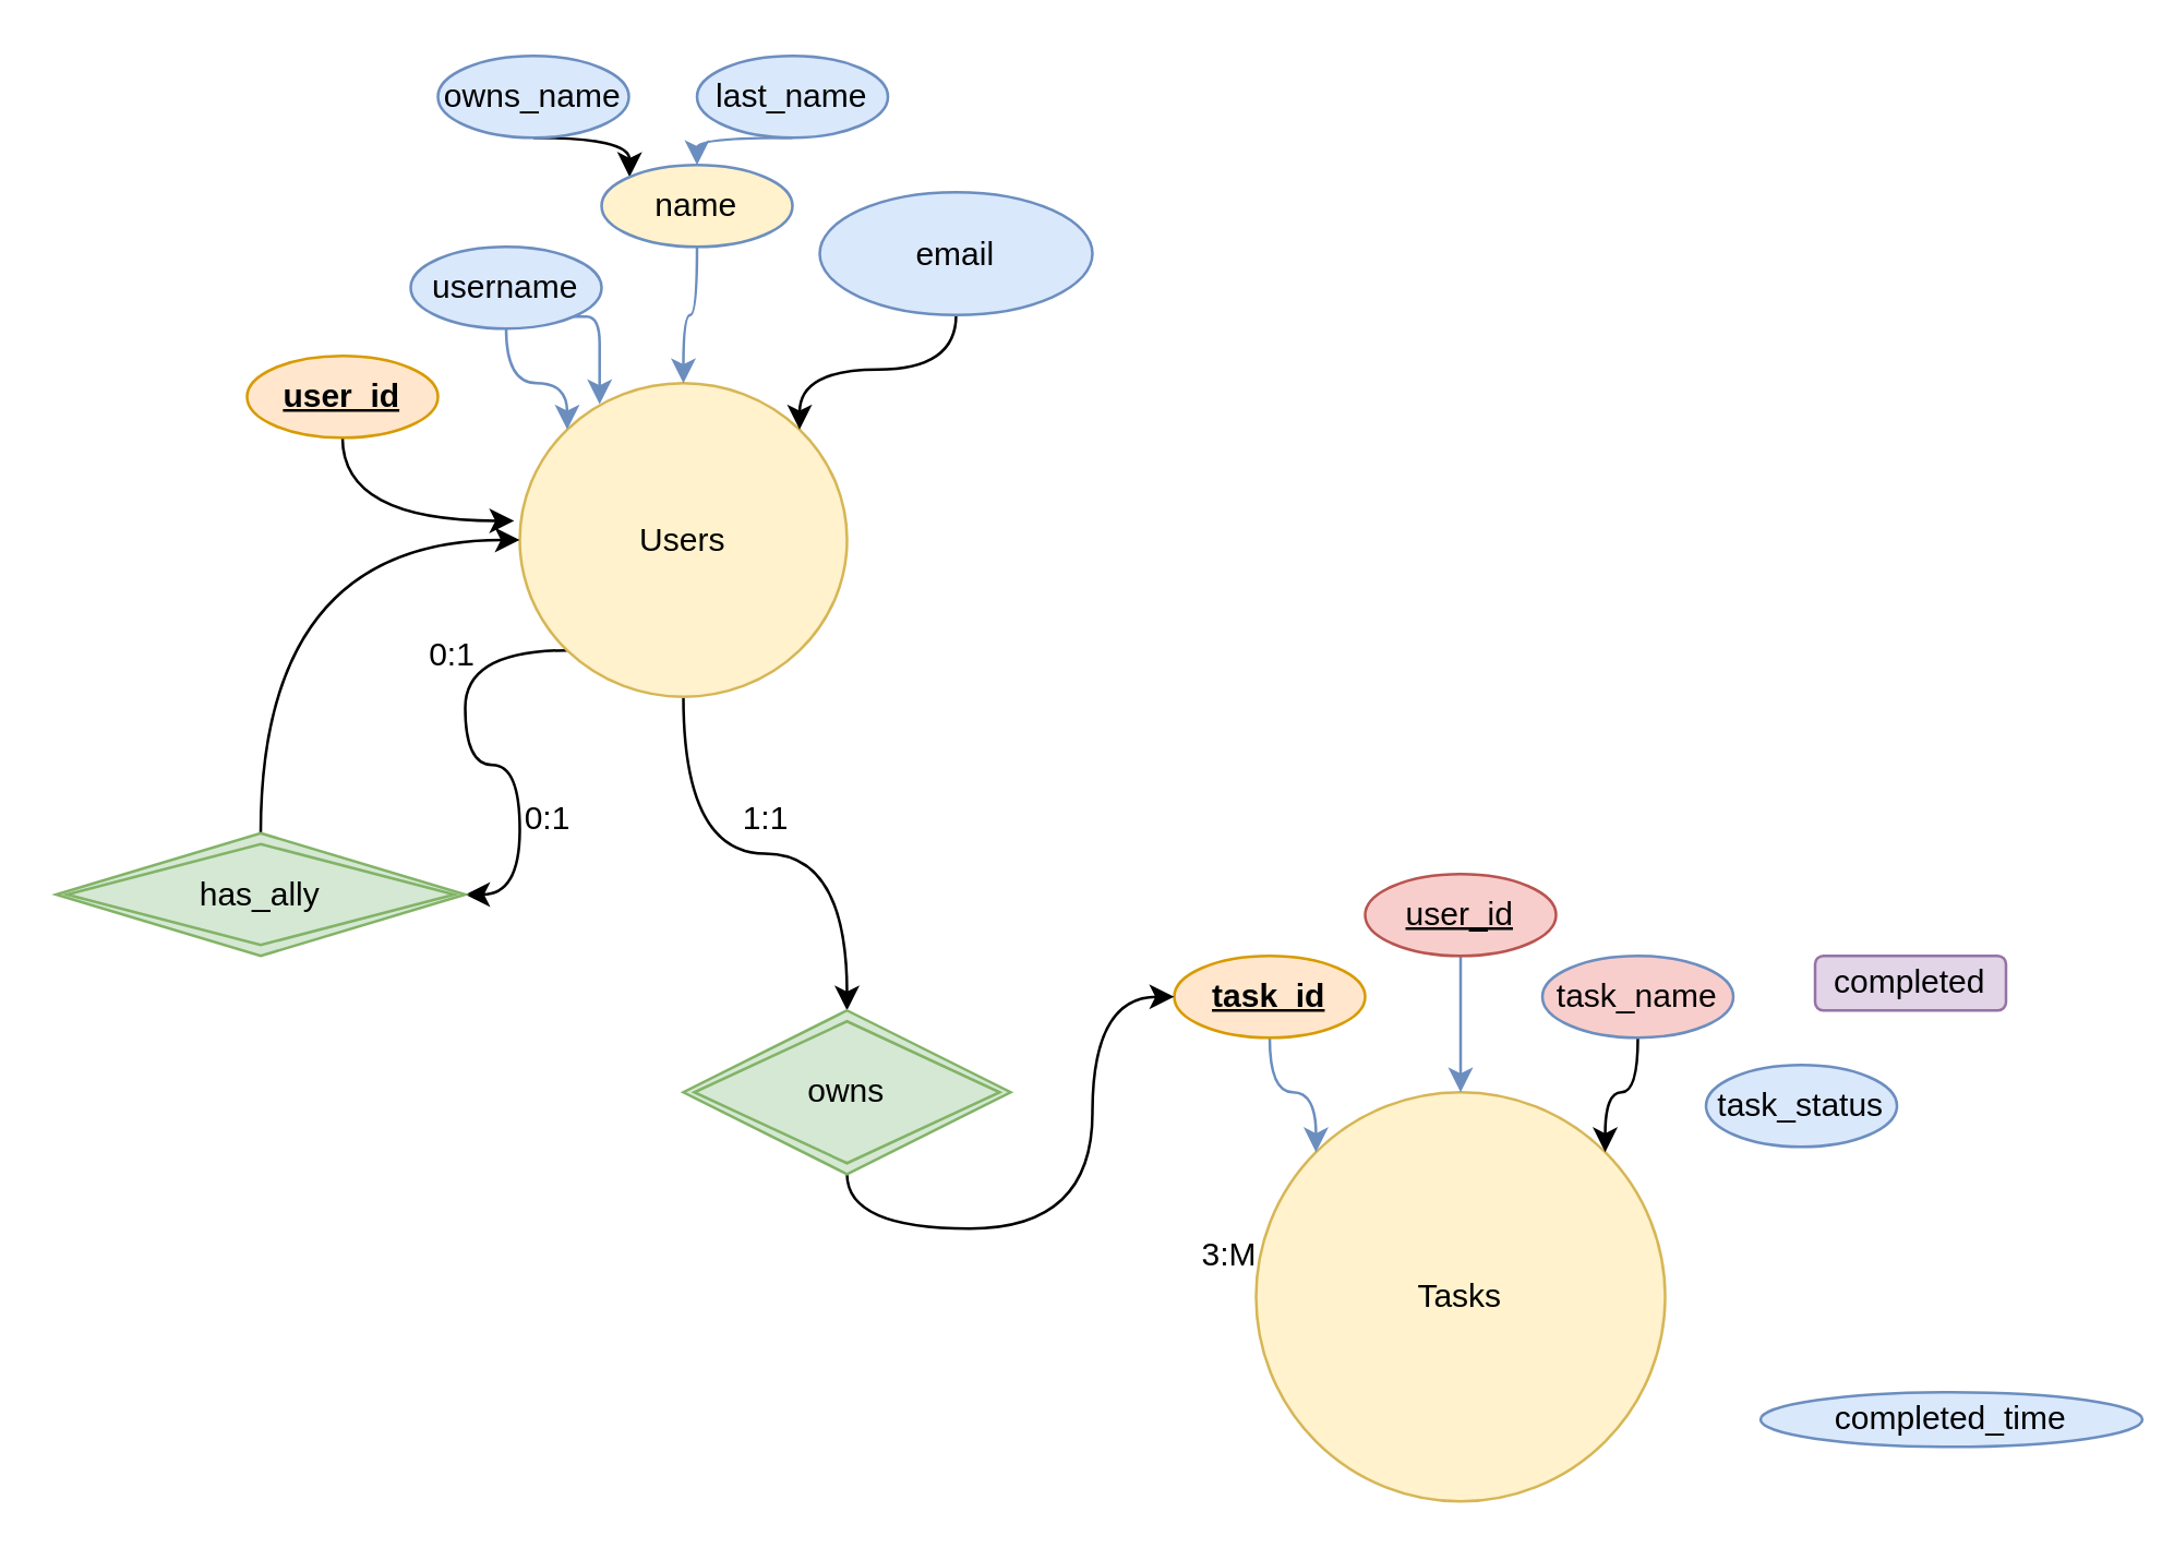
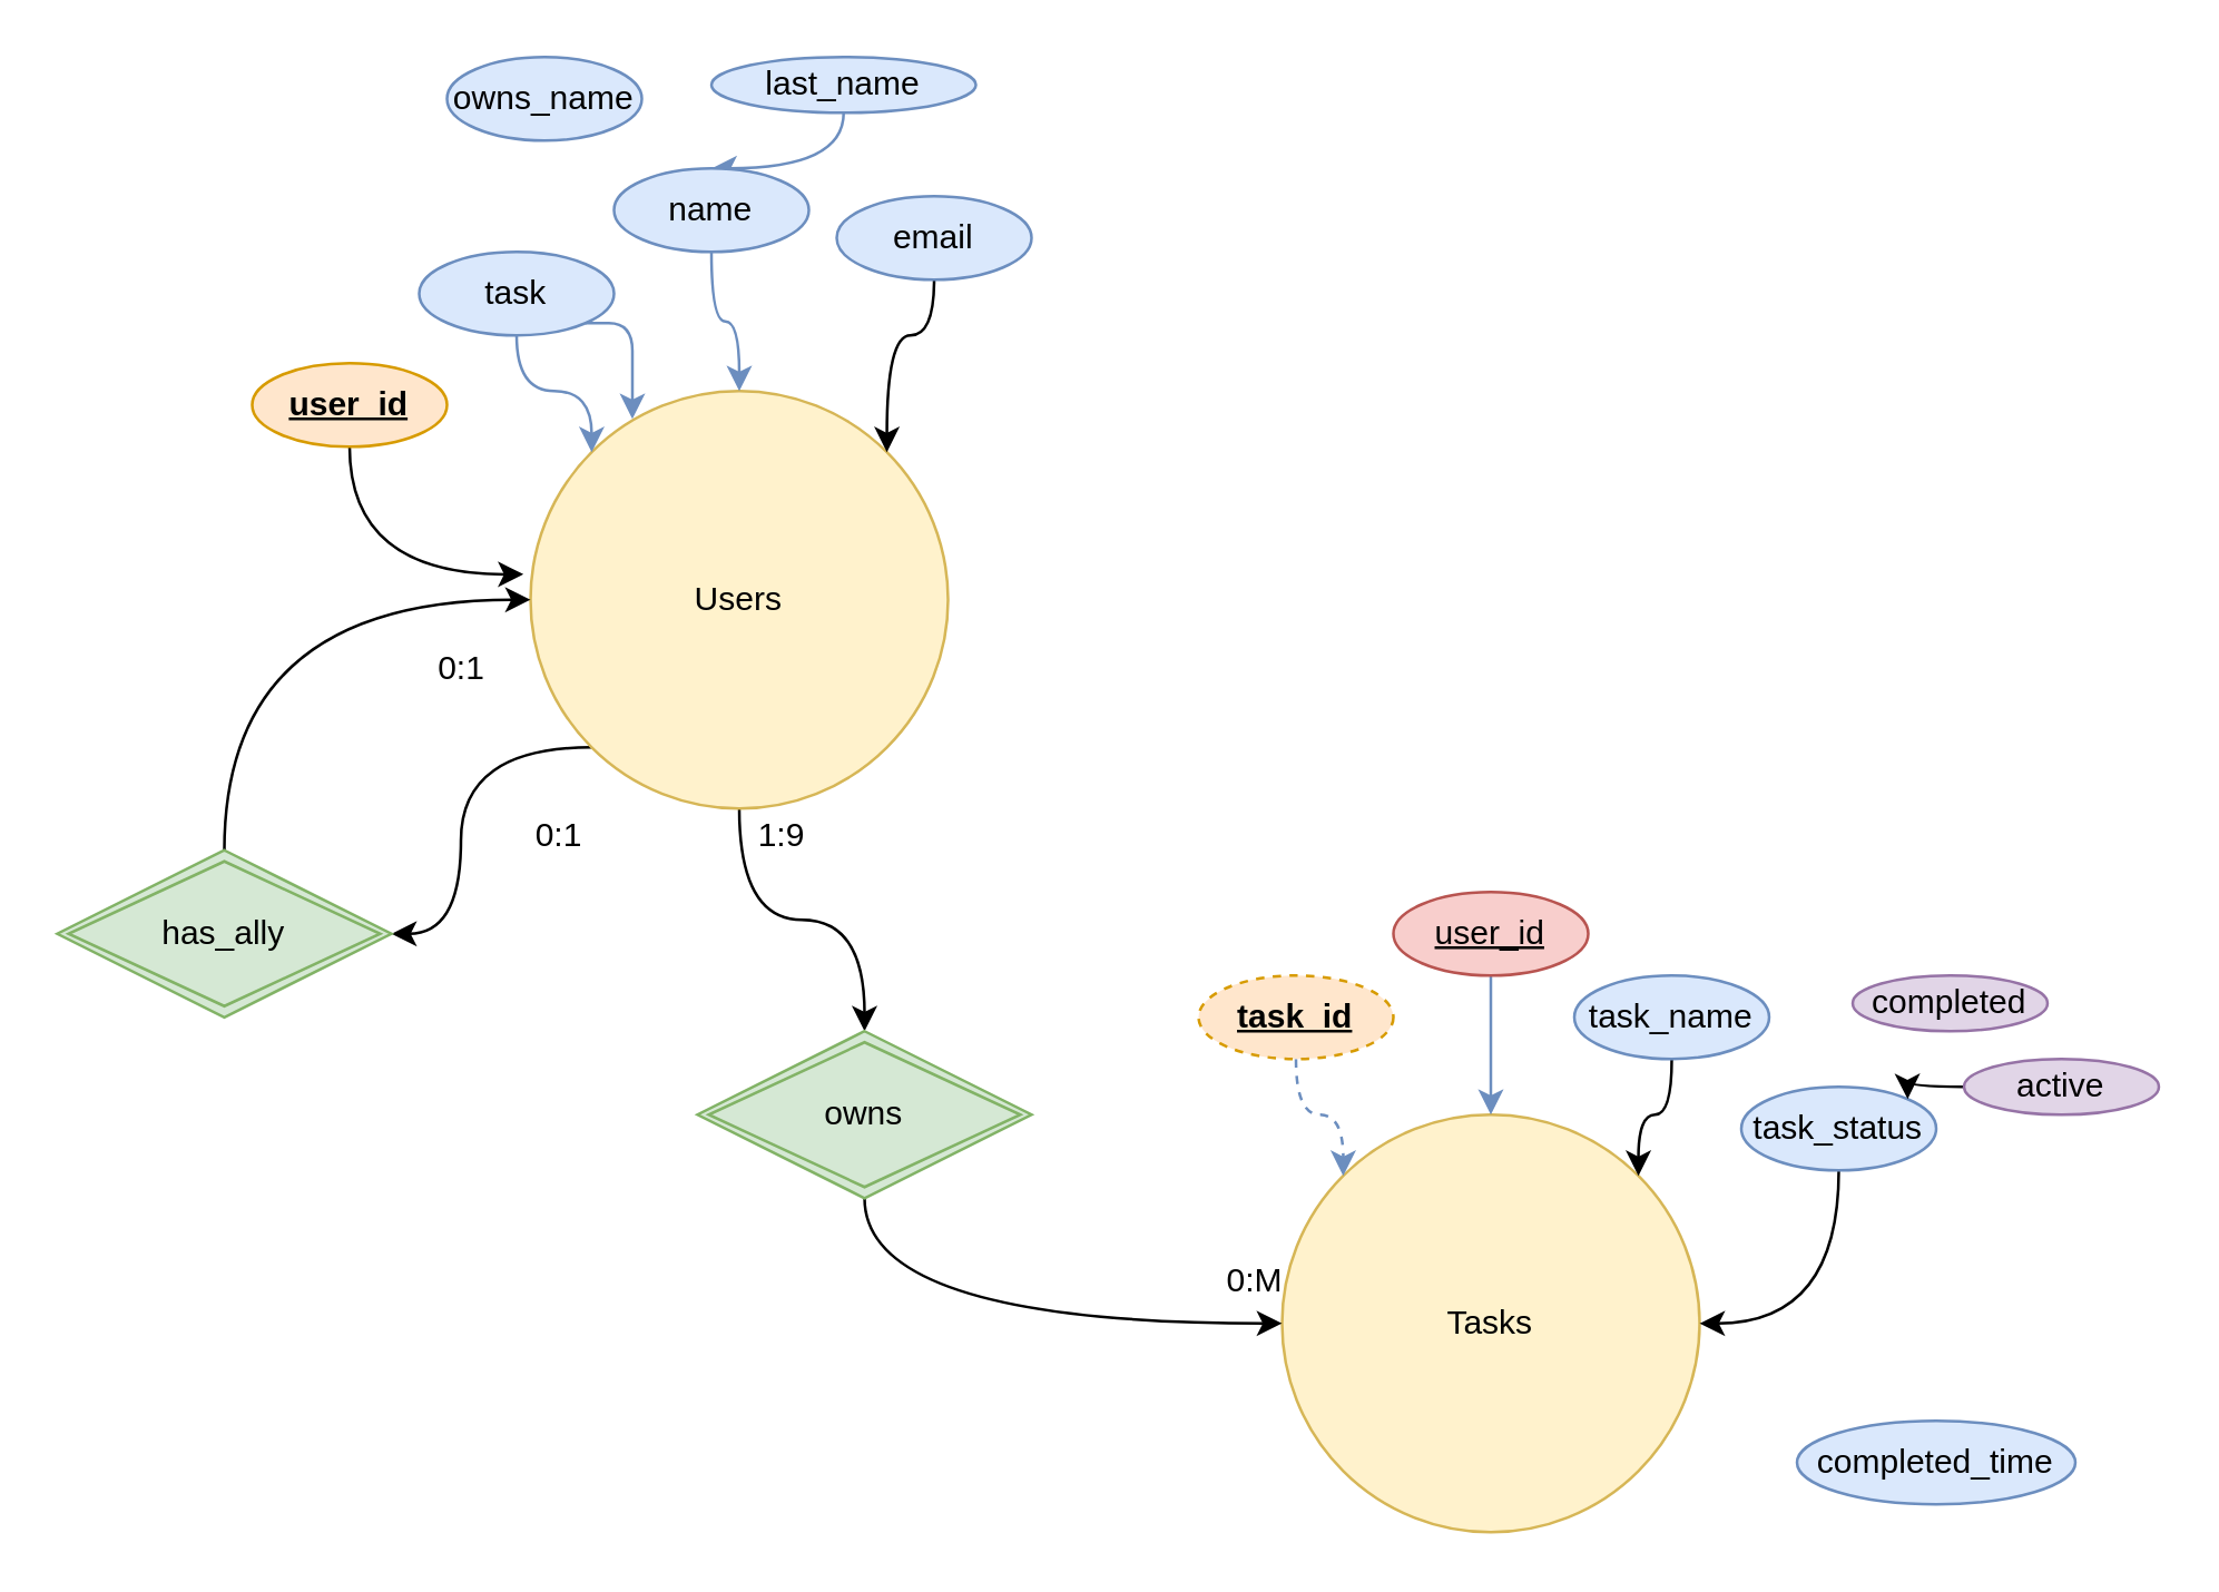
  <mxCell id="0" />
  <mxCell id="1" parent="0" />
  <mxCell id="2" style="edgeStyle=orthogonalEdgeStyle;curved=1;rounded=1;orthogonalLoop=1;jettySize=auto;html=1;exitX=0.5;exitY=1;exitDx=0;exitDy=0;entryX=0.5;entryY=0;entryDx=0;entryDy=0;strokeWidth=1;" edge="1" parent="1" source="4" target="32"><mxGeometry relative="1" as="geometry" /></mxCell>
  <mxCell id="3" style="edgeStyle=orthogonalEdgeStyle;curved=1;rounded=1;orthogonalLoop=1;jettySize=auto;html=1;exitX=0;exitY=1;exitDx=0;exitDy=0;entryX=1;entryY=0.5;entryDx=0;entryDy=0;strokeWidth=1;" edge="1" parent="1" source="4" target="36"><mxGeometry relative="1" as="geometry" /></mxCell>
- <mxCell id="4" value="Users" style="ellipse;whiteSpace=wrap;html=1;aspect=fixed;fillColor=#fff2cc;strokeColor=#d6b656;" vertex="1" parent="1"><mxGeometry x="190" y="140" width="120" height="115" as="geometry" /></mxCell>
+ <mxCell id="4" value="Users" style="ellipse;whiteSpace=wrap;html=1;aspect=fixed;fillColor=#fff2cc;strokeColor=#d6b656;" vertex="1" parent="1"><mxGeometry x="190" y="140" width="150" height="150" as="geometry" /></mxCell>
  <mxCell id="5" style="edgeStyle=orthogonalEdgeStyle;rounded=1;orthogonalLoop=1;jettySize=auto;html=1;exitX=0.5;exitY=1;exitDx=0;exitDy=0;entryX=-0.017;entryY=0.439;entryDx=0;entryDy=0;entryPerimeter=0;curved=1;strokeWidth=1;" edge="1" parent="1" source="6" target="4"><mxGeometry relative="1" as="geometry"><mxPoint x="125" y="220" as="targetPoint" /></mxGeometry></mxCell>
  <mxCell id="6" value="user_id" style="ellipse;whiteSpace=wrap;html=1;fillColor=#ffe6cc;strokeColor=#d79b00;fontStyle=5" vertex="1" parent="1"><mxGeometry x="90" y="130" width="70" height="30" as="geometry" /></mxCell>
- <mxCell id="7" style="edgeStyle=orthogonalEdgeStyle;curved=1;rounded=1;orthogonalLoop=1;jettySize=auto;html=1;exitX=0.5;exitY=1;exitDx=0;exitDy=0;entryX=0;entryY=0;entryDx=0;entryDy=0;strokeWidth=1;" edge="1" parent="1" source="8" target="14"><mxGeometry relative="1" as="geometry" /></mxCell>
  <mxCell id="8" value="owns_name" style="ellipse;whiteSpace=wrap;html=1;fillColor=#dae8fc;strokeColor=#6c8ebf;" vertex="1" parent="1"><mxGeometry x="160" y="20" width="70" height="30" as="geometry" /></mxCell>
  <mxCell id="9" style="edgeStyle=orthogonalEdgeStyle;curved=1;rounded=1;orthogonalLoop=1;jettySize=auto;html=1;exitX=0.5;exitY=1;exitDx=0;exitDy=0;entryX=1;entryY=0;entryDx=0;entryDy=0;strokeWidth=1;" edge="1" parent="1" source="10" target="4"><mxGeometry relative="1" as="geometry" /></mxCell>
- <mxCell id="10" value="email" style="ellipse;whiteSpace=wrap;html=1;fillColor=#dae8fc;strokeColor=#6c8ebf;" vertex="1" parent="1"><mxGeometry x="300" y="70" width="100" height="45" as="geometry" /></mxCell>
+ <mxCell id="10" value="email" style="ellipse;whiteSpace=wrap;html=1;fillColor=#dae8fc;strokeColor=#6c8ebf;" vertex="1" parent="1"><mxGeometry x="300" y="70" width="70" height="30" as="geometry" /></mxCell>
  <mxCell id="11" style="edgeStyle=orthogonalEdgeStyle;curved=1;rounded=1;orthogonalLoop=1;jettySize=auto;html=1;exitX=0.5;exitY=1;exitDx=0;exitDy=0;entryX=0.5;entryY=0;entryDx=0;entryDy=0;strokeWidth=1;fillColor=#dae8fc;strokeColor=#6c8ebf;" edge="1" parent="1" source="12" target="14"><mxGeometry relative="1" as="geometry" /></mxCell>
- <mxCell id="12" value="last_name" style="ellipse;whiteSpace=wrap;html=1;fillColor=#dae8fc;strokeColor=#6c8ebf;" vertex="1" parent="1"><mxGeometry x="255" y="20" width="70" height="30" as="geometry" /></mxCell>
+ <mxCell id="12" value="last_name" style="ellipse;whiteSpace=wrap;html=1;fillColor=#dae8fc;strokeColor=#6c8ebf;" vertex="1" parent="1"><mxGeometry x="255" y="20" width="95" height="20" as="geometry" /></mxCell>
  <mxCell id="13" style="edgeStyle=orthogonalEdgeStyle;curved=1;rounded=1;orthogonalLoop=1;jettySize=auto;html=1;exitX=0.5;exitY=1;exitDx=0;exitDy=0;entryX=0.5;entryY=0;entryDx=0;entryDy=0;strokeWidth=1;fillColor=#dae8fc;strokeColor=#6c8ebf;" edge="1" parent="1" source="14" target="4"><mxGeometry relative="1" as="geometry" /></mxCell>
- <mxCell id="14" value="name" style="ellipse;whiteSpace=wrap;html=1;fillColor=#fff2cc;strokeColor=#6c8ebf;" vertex="1" parent="1"><mxGeometry x="220" y="60" width="70" height="30" as="geometry" /></mxCell>
+ <mxCell id="14" value="name" style="ellipse;whiteSpace=wrap;html=1;fillColor=#dae8fc;strokeColor=#6c8ebf;" vertex="1" parent="1"><mxGeometry x="220" y="60" width="70" height="30" as="geometry" /></mxCell>
  <mxCell id="15" style="edgeStyle=orthogonalEdgeStyle;rounded=1;orthogonalLoop=1;jettySize=auto;html=1;exitX=1;exitY=1;exitDx=0;exitDy=0;entryX=0.244;entryY=0.067;entryDx=0;entryDy=0;entryPerimeter=0;strokeColor=#6c8ebf;fillColor=#dae8fc;" edge="1" parent="1" source="17" target="4"><mxGeometry relative="1" as="geometry" /></mxCell>
  <mxCell id="16" style="edgeStyle=orthogonalEdgeStyle;curved=1;rounded=1;orthogonalLoop=1;jettySize=auto;html=1;exitX=0.5;exitY=1;exitDx=0;exitDy=0;entryX=0;entryY=0;entryDx=0;entryDy=0;strokeWidth=1;fillColor=#dae8fc;strokeColor=#6c8ebf;" edge="1" parent="1" source="17" target="4"><mxGeometry relative="1" as="geometry" /></mxCell>
- <mxCell id="17" value="username" style="ellipse;whiteSpace=wrap;html=1;fillColor=#dae8fc;strokeColor=#6c8ebf;" vertex="1" parent="1"><mxGeometry x="150" y="90" width="70" height="30" as="geometry" /></mxCell>
+ <mxCell id="17" value="task" style="ellipse;whiteSpace=wrap;html=1;fillColor=#dae8fc;strokeColor=#6c8ebf;" vertex="1" parent="1"><mxGeometry x="150" y="90" width="70" height="30" as="geometry" /></mxCell>
  <mxCell id="18" value="Tasks" style="ellipse;whiteSpace=wrap;html=1;aspect=fixed;fillColor=#fff2cc;strokeColor=#d6b656;" vertex="1" parent="1"><mxGeometry x="460" y="400" width="150" height="150" as="geometry" /></mxCell>
  <mxCell id="19" style="edgeStyle=orthogonalEdgeStyle;curved=1;rounded=1;orthogonalLoop=1;jettySize=auto;html=1;exitX=0.5;exitY=1;exitDx=0;exitDy=0;entryX=1;entryY=0;entryDx=0;entryDy=0;strokeWidth=1;" edge="1" parent="1" source="20" target="18"><mxGeometry relative="1" as="geometry" /></mxCell>
- <mxCell id="20" value="task_name" style="ellipse;whiteSpace=wrap;html=1;fillColor=#f8cecc;strokeColor=#6c8ebf;" vertex="1" parent="1"><mxGeometry x="565" y="350" width="70" height="30" as="geometry" /></mxCell>
+ <mxCell id="20" value="task_name" style="ellipse;whiteSpace=wrap;html=1;fillColor=#dae8fc;strokeColor=#6c8ebf;" vertex="1" parent="1"><mxGeometry x="565" y="350" width="70" height="30" as="geometry" /></mxCell>
  <mxCell id="21" style="edgeStyle=orthogonalEdgeStyle;curved=1;rounded=1;orthogonalLoop=1;jettySize=auto;html=1;exitX=0.5;exitY=1;exitDx=0;exitDy=0;entryX=0.5;entryY=0;entryDx=0;entryDy=0;strokeWidth=1;fillColor=#dae8fc;strokeColor=#6c8ebf;" edge="1" parent="1" source="22" target="18"><mxGeometry relative="1" as="geometry" /></mxCell>
  <mxCell id="22" value="user_id" style="ellipse;whiteSpace=wrap;html=1;fillColor=#f8cecc;strokeColor=#b85450;gradientColor=none;&#10;text-decoration: underline;fontStyle=4" vertex="1" parent="1"><mxGeometry x="500" y="320" width="70" height="30" as="geometry" /></mxCell>
- <mxCell id="23" style="edgeStyle=orthogonalEdgeStyle;curved=1;rounded=1;orthogonalLoop=1;jettySize=auto;html=1;exitX=0.5;exitY=1;exitDx=0;exitDy=0;entryX=0;entryY=0;entryDx=0;entryDy=0;strokeWidth=1;fillColor=#dae8fc;strokeColor=#6c8ebf;" edge="1" parent="1" source="24" target="18"><mxGeometry relative="1" as="geometry" /></mxCell>
- <mxCell id="24" value="task_id" style="ellipse;whiteSpace=wrap;html=1;fillColor=#ffe6cc;strokeColor=#d79b00;fontStyle=5" vertex="1" parent="1"><mxGeometry x="430" y="350" width="70" height="30" as="geometry" /></mxCell>
+ <mxCell id="23" style="edgeStyle=orthogonalEdgeStyle;curved=1;rounded=1;orthogonalLoop=1;jettySize=auto;html=1;exitX=0.5;exitY=1;exitDx=0;exitDy=0;entryX=0;entryY=0;entryDx=0;entryDy=0;strokeWidth=1;fillColor=#dae8fc;strokeColor=#6c8ebf;dashed=1;" edge="1" parent="1" source="24" target="18"><mxGeometry relative="1" as="geometry" /></mxCell>
+ <mxCell id="24" value="task_id" style="ellipse;whiteSpace=wrap;html=1;fillColor=#ffe6cc;strokeColor=#d79b00;fontStyle=5;dashed=1;" vertex="1" parent="1"><mxGeometry x="430" y="350" width="70" height="30" as="geometry" /></mxCell>
+ <mxCell id="25" style="edgeStyle=orthogonalEdgeStyle;curved=1;rounded=1;orthogonalLoop=1;jettySize=auto;html=1;exitX=0.5;exitY=1;exitDx=0;exitDy=0;entryX=1;entryY=0.5;entryDx=0;entryDy=0;strokeWidth=1;" edge="1" parent="1" source="26" target="18"><mxGeometry relative="1" as="geometry" /></mxCell>
  <mxCell id="26" value="task_status" style="ellipse;whiteSpace=wrap;html=1;fillColor=#dae8fc;strokeColor=#6c8ebf;" vertex="1" parent="1"><mxGeometry x="625" y="390" width="70" height="30" as="geometry" /></mxCell>
- <mxCell id="29" value="completed" style="whiteSpace=wrap;html=1;fillColor=#e1d5e7;strokeColor=#9673a6;rounded=1;" vertex="1" parent="1"><mxGeometry x="665" y="350" width="70" height="20" as="geometry" /></mxCell>
- <mxCell id="30" value="completed_time" style="ellipse;whiteSpace=wrap;html=1;fillColor=#dae8fc;strokeColor=#6c8ebf;" vertex="1" parent="1"><mxGeometry x="645" y="510" width="140" height="20" as="geometry" /></mxCell>
- <mxCell id="31" style="edgeStyle=orthogonalEdgeStyle;curved=1;rounded=1;orthogonalLoop=1;jettySize=auto;html=1;exitX=0.5;exitY=1;exitDx=0;exitDy=0;strokeWidth=1;" edge="1" parent="1" source="32" target="24"><mxGeometry relative="1" as="geometry" /></mxCell>
+ <mxCell id="27" style="edgeStyle=orthogonalEdgeStyle;curved=1;rounded=1;orthogonalLoop=1;jettySize=auto;html=1;exitX=0;exitY=0.5;exitDx=0;exitDy=0;entryX=1;entryY=0;entryDx=0;entryDy=0;strokeWidth=1;" edge="1" parent="1" source="28" target="26"><mxGeometry relative="1" as="geometry" /></mxCell>
+ <mxCell id="28" value="active" style="ellipse;whiteSpace=wrap;html=1;fillColor=#e1d5e7;strokeColor=#9673a6;" vertex="1" parent="1"><mxGeometry x="705" y="380" width="70" height="20" as="geometry" /></mxCell>
+ <mxCell id="29" value="completed" style="ellipse;whiteSpace=wrap;html=1;fillColor=#e1d5e7;strokeColor=#9673a6;" vertex="1" parent="1"><mxGeometry x="665" y="350" width="70" height="20" as="geometry" /></mxCell>
+ <mxCell id="30" value="completed_time" style="ellipse;whiteSpace=wrap;html=1;fillColor=#dae8fc;strokeColor=#6c8ebf;" vertex="1" parent="1"><mxGeometry x="645" y="510" width="100" height="30" as="geometry" /></mxCell>
+ <mxCell id="31" style="edgeStyle=orthogonalEdgeStyle;curved=1;rounded=1;orthogonalLoop=1;jettySize=auto;html=1;exitX=0.5;exitY=1;exitDx=0;exitDy=0;entryX=0;entryY=0.5;entryDx=0;entryDy=0;strokeWidth=1;" edge="1" parent="1" source="32" target="18"><mxGeometry relative="1" as="geometry" /></mxCell>
  <mxCell id="32" value="owns" style="shape=rhombus;double=1;perimeter=rhombusPerimeter;whiteSpace=wrap;html=1;align=center;fillColor=#d5e8d4;strokeColor=#82b366;" vertex="1" parent="1"><mxGeometry x="250" y="370" width="120" height="60" as="geometry" /></mxCell>
- <mxCell id="33" value="1:1" style="text;html=1;align=center;verticalAlign=middle;resizable=0;points=[];autosize=1;strokeColor=none;fillColor=none;" vertex="1" parent="1"><mxGeometry x="265" y="290" width="30" height="20" as="geometry" /></mxCell>
- <mxCell id="34" value="3:M" style="text;html=1;align=center;verticalAlign=middle;resizable=0;points=[];autosize=1;strokeColor=none;fillColor=none;" vertex="1" parent="1"><mxGeometry x="430" y="450" width="40" height="20" as="geometry" /></mxCell>
+ <mxCell id="33" value="1:9" style="text;html=1;align=center;verticalAlign=middle;resizable=0;points=[];autosize=1;strokeColor=none;fillColor=none;" vertex="1" parent="1"><mxGeometry x="265" y="290" width="30" height="20" as="geometry" /></mxCell>
+ <mxCell id="34" value="0:M" style="text;html=1;align=center;verticalAlign=middle;resizable=0;points=[];autosize=1;strokeColor=none;fillColor=none;" vertex="1" parent="1"><mxGeometry x="430" y="450" width="40" height="20" as="geometry" /></mxCell>
  <mxCell id="35" style="edgeStyle=orthogonalEdgeStyle;curved=1;rounded=1;orthogonalLoop=1;jettySize=auto;html=1;exitX=0.5;exitY=0;exitDx=0;exitDy=0;entryX=0;entryY=0.5;entryDx=0;entryDy=0;strokeWidth=1;" edge="1" parent="1" source="36" target="4"><mxGeometry relative="1" as="geometry" /></mxCell>
- <mxCell id="36" value="has_ally" style="shape=rhombus;double=1;perimeter=rhombusPerimeter;whiteSpace=wrap;html=1;align=center;fillColor=#d5e8d4;strokeColor=#82b366;" vertex="1" parent="1"><mxGeometry x="20" y="305" width="150" height="45" as="geometry" /></mxCell>
+ <mxCell id="36" value="has_ally" style="shape=rhombus;double=1;perimeter=rhombusPerimeter;whiteSpace=wrap;html=1;align=center;fillColor=#d5e8d4;strokeColor=#82b366;" vertex="1" parent="1"><mxGeometry x="20" y="305" width="120" height="60" as="geometry" /></mxCell>
  <mxCell id="37" value="0:1" style="text;html=1;align=center;verticalAlign=middle;resizable=0;points=[];autosize=1;strokeColor=none;fillColor=none;" vertex="1" parent="1"><mxGeometry x="150" y="230" width="30" height="20" as="geometry" /></mxCell>
  <mxCell id="38" value="0:1" style="text;html=1;align=center;verticalAlign=middle;resizable=0;points=[];autosize=1;strokeColor=none;fillColor=none;" vertex="1" parent="1"><mxGeometry x="185" y="290" width="30" height="20" as="geometry" /></mxCell>
